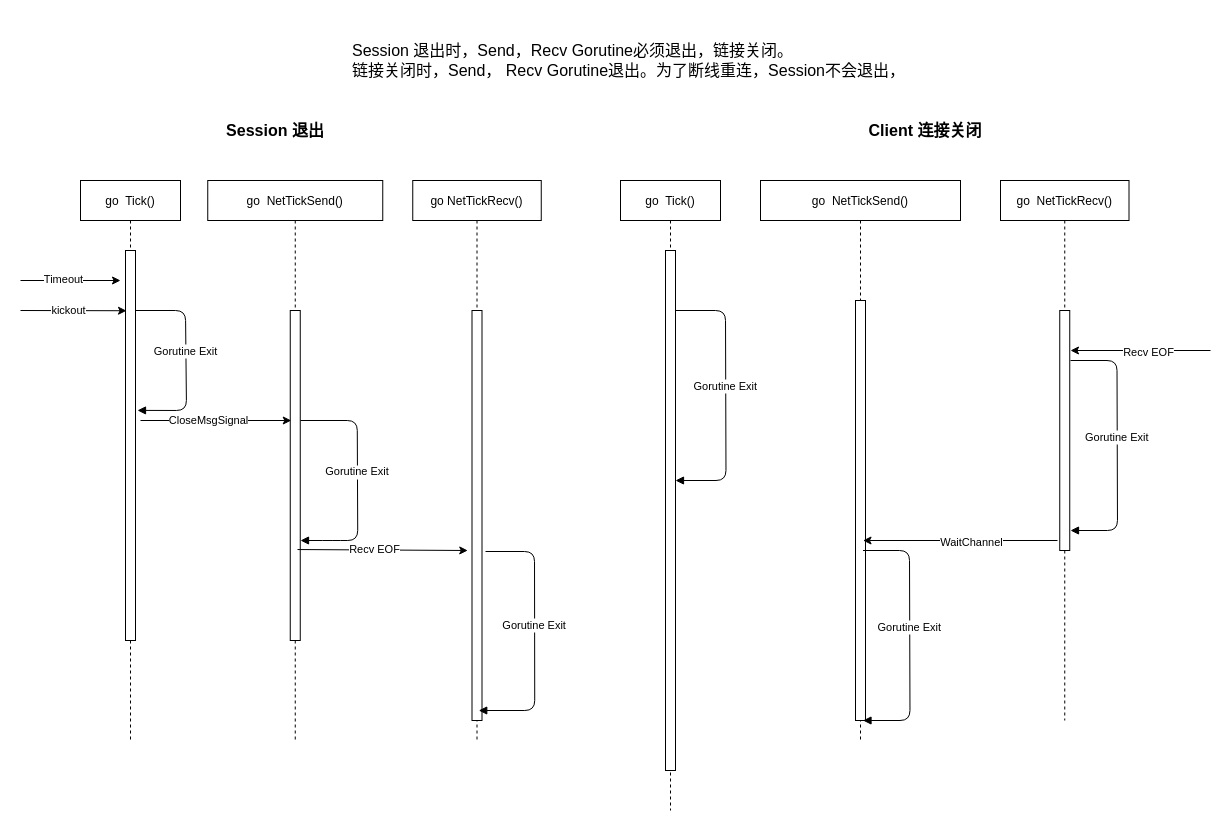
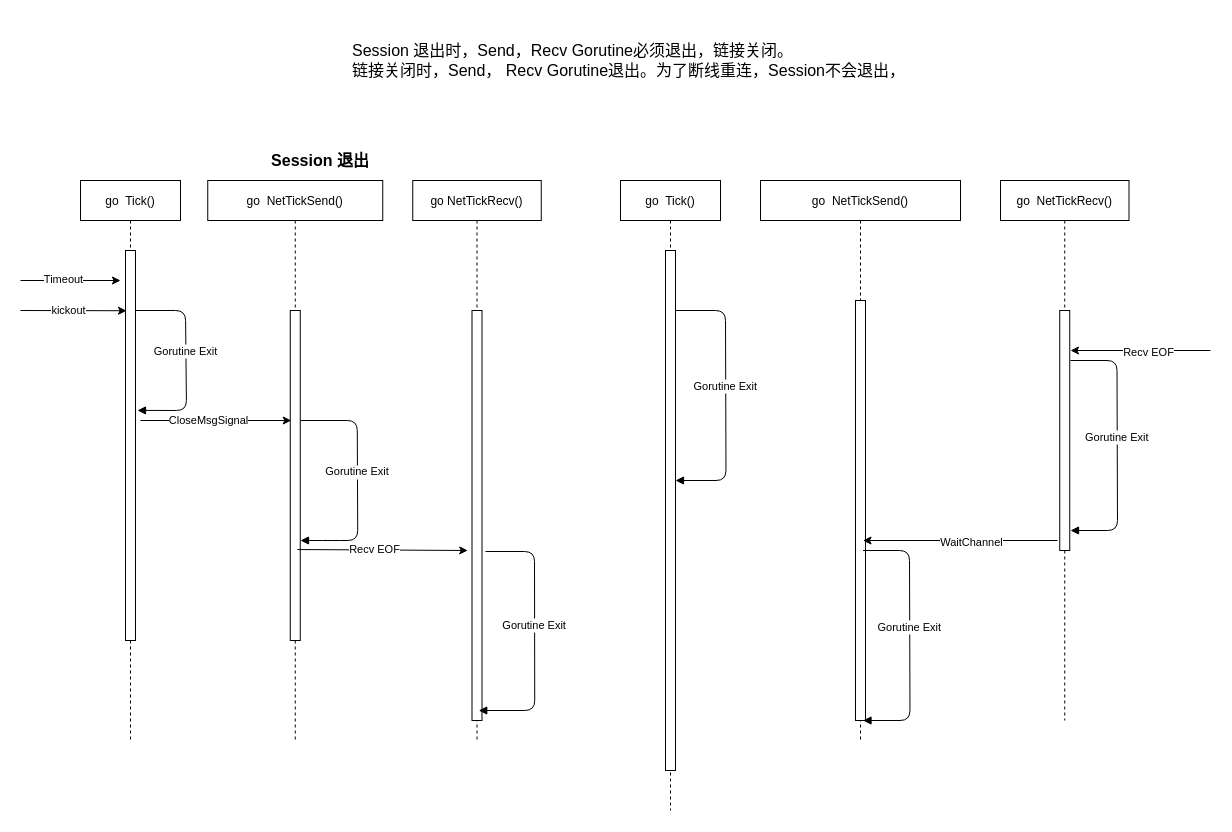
  <mxCell id="0" />
  <mxCell id="1" parent="0" />
  <mxCell id="2" value="go  Tick()" style="shape=umlLifeline;perimeter=lifelinePerimeter;container=1;collapsible=0;recursiveResize=0;rounded=0;shadow=0;strokeWidth=1;" vertex="1" parent="1"><mxGeometry x="80" y="180" width="100" height="560" as="geometry" /></mxCell>
  <mxCell id="3" value="" style="points=[];perimeter=orthogonalPerimeter;rounded=0;shadow=0;strokeWidth=1;" vertex="1" parent="2"><mxGeometry x="45" y="70" width="10" height="390" as="geometry" /></mxCell>
  <mxCell id="4" value="Gorutine Exit" style="verticalAlign=bottom;endArrow=block;shadow=0;strokeWidth=1;entryX=1.2;entryY=0.41;entryDx=0;entryDy=0;entryPerimeter=0;" edge="1" parent="2" target="3"><mxGeometry relative="1" as="geometry"><mxPoint x="55" y="130" as="sourcePoint" /><mxPoint x="55" y="169" as="targetPoint" /><Array as="points"><mxPoint x="105" y="130" /><mxPoint x="106" y="230" /></Array></mxGeometry></mxCell>
  <mxCell id="5" value="go NetTickRecv()" style="shape=umlLifeline;perimeter=lifelinePerimeter;container=1;collapsible=0;recursiveResize=0;rounded=0;shadow=0;strokeWidth=1;" vertex="1" parent="1"><mxGeometry x="412.25" y="180" width="128.5" height="560" as="geometry" /></mxCell>
  <mxCell id="6" value="" style="points=[];perimeter=orthogonalPerimeter;rounded=0;shadow=0;strokeWidth=1;" vertex="1" parent="5"><mxGeometry x="59.25" y="130" width="10" height="410" as="geometry" /></mxCell>
  <mxCell id="7" value="go  NetTickSend()" style="shape=umlLifeline;perimeter=lifelinePerimeter;container=1;collapsible=0;recursiveResize=0;rounded=0;shadow=0;strokeWidth=1;" vertex="1" parent="1"><mxGeometry x="207.25" y="180" width="175" height="560" as="geometry" /></mxCell>
  <mxCell id="8" value="" style="points=[];perimeter=orthogonalPerimeter;rounded=0;shadow=0;strokeWidth=1;" vertex="1" parent="7"><mxGeometry x="82.5" y="130" width="10" height="330" as="geometry" /></mxCell>
  <mxCell id="9" value="" style="endArrow=classic;html=1;" edge="1" parent="1"><mxGeometry width="50" height="50" relative="1" as="geometry"><mxPoint x="20" y="280" as="sourcePoint" /><mxPoint x="120" y="280" as="targetPoint" /></mxGeometry></mxCell>
  <mxCell id="10" value="Timeout" style="edgeLabel;html=1;align=center;verticalAlign=middle;resizable=0;points=[];" vertex="1" connectable="0" parent="9"><mxGeometry x="-0.151" y="2" relative="1" as="geometry"><mxPoint as="offset" /></mxGeometry></mxCell>
  <mxCell id="11" value="" style="endArrow=classic;html=1;entryX=0.475;entryY=0.179;entryDx=0;entryDy=0;entryPerimeter=0;" edge="1" parent="1"><mxGeometry width="50" height="50" relative="1" as="geometry"><mxPoint x="20" y="310" as="sourcePoint" /><mxPoint x="126" y="310.24" as="targetPoint" /></mxGeometry></mxCell>
  <mxCell id="12" value="kickout" style="edgeLabel;html=1;align=center;verticalAlign=middle;resizable=0;points=[];" vertex="1" connectable="0" parent="11"><mxGeometry x="-0.107" y="1" relative="1" as="geometry"><mxPoint as="offset" /></mxGeometry></mxCell>
  <mxCell id="13" value="" style="endArrow=classic;html=1;" edge="1" parent="1"><mxGeometry width="50" height="50" relative="1" as="geometry"><mxPoint x="140" y="420" as="sourcePoint" /><mxPoint x="290.75" y="420" as="targetPoint" /></mxGeometry></mxCell>
  <mxCell id="14" value="CloseMsgSignal" style="edgeLabel;html=1;align=center;verticalAlign=middle;resizable=0;points=[];" vertex="1" connectable="0" parent="13"><mxGeometry x="-0.107" y="1" relative="1" as="geometry"><mxPoint as="offset" /></mxGeometry></mxCell>
  <mxCell id="15" value="Gorutine Exit" style="verticalAlign=bottom;endArrow=block;shadow=0;strokeWidth=1;" edge="1" parent="1"><mxGeometry relative="1" as="geometry"><mxPoint x="300" y="420" as="sourcePoint" /><mxPoint x="300" y="540" as="targetPoint" /><Array as="points"><mxPoint x="356.75" y="420" /><mxPoint x="357.25" y="540" /><mxPoint x="332.25" y="540" /></Array></mxGeometry></mxCell>
  <mxCell id="16" value="Gorutine Exit" style="verticalAlign=bottom;endArrow=block;shadow=0;strokeWidth=1;" edge="1" parent="1"><mxGeometry relative="1" as="geometry"><mxPoint x="485" y="551" as="sourcePoint" /><mxPoint x="478.25" y="710" as="targetPoint" /><Array as="points"><mxPoint x="534" y="551" /><mxPoint x="534.25" y="710" /></Array></mxGeometry></mxCell>
  <mxCell id="17" value="" style="endArrow=classic;html=1;exitX=0.513;exitY=0.659;exitDx=0;exitDy=0;exitPerimeter=0;" edge="1" parent="1" source="7"><mxGeometry width="50" height="50" relative="1" as="geometry"><mxPoint x="307.25" y="550" as="sourcePoint" /><mxPoint x="467.25" y="550" as="targetPoint" /></mxGeometry></mxCell>
  <mxCell id="18" value="Recv EOF" style="edgeLabel;html=1;align=center;verticalAlign=middle;resizable=0;points=[];" vertex="1" connectable="0" parent="17"><mxGeometry x="-0.107" y="1" relative="1" as="geometry"><mxPoint as="offset" /></mxGeometry></mxCell>
  <mxCell id="19" value="go  Tick()" style="shape=umlLifeline;perimeter=lifelinePerimeter;container=1;collapsible=0;recursiveResize=0;rounded=0;shadow=0;strokeWidth=1;" vertex="1" parent="1"><mxGeometry x="620" y="180" width="100" height="630" as="geometry" /></mxCell>
  <mxCell id="20" value="" style="points=[];perimeter=orthogonalPerimeter;rounded=0;shadow=0;strokeWidth=1;" vertex="1" parent="19"><mxGeometry x="45" y="70" width="10" height="520" as="geometry" /></mxCell>
  <mxCell id="21" value="Gorutine Exit" style="verticalAlign=bottom;endArrow=block;shadow=0;strokeWidth=1;" edge="1" parent="19"><mxGeometry relative="1" as="geometry"><mxPoint x="55" y="130" as="sourcePoint" /><mxPoint x="55" y="300" as="targetPoint" /><Array as="points"><mxPoint x="105" y="130" /><mxPoint x="105.5" y="300" /></Array></mxGeometry></mxCell>
  <mxCell id="22" value="go  NetTickRecv()" style="shape=umlLifeline;perimeter=lifelinePerimeter;container=1;collapsible=0;recursiveResize=0;rounded=0;shadow=0;strokeWidth=1;" vertex="1" parent="1"><mxGeometry x="1000" y="180" width="128.5" height="540" as="geometry" /></mxCell>
  <mxCell id="23" value="" style="points=[];perimeter=orthogonalPerimeter;rounded=0;shadow=0;strokeWidth=1;" vertex="1" parent="22"><mxGeometry x="59.25" y="130" width="10" height="240" as="geometry" /></mxCell>
  <mxCell id="24" value="go  NetTickSend()" style="shape=umlLifeline;perimeter=lifelinePerimeter;container=1;collapsible=0;recursiveResize=0;rounded=0;shadow=0;strokeWidth=1;" vertex="1" parent="1"><mxGeometry x="760" y="180" width="200" height="560" as="geometry" /></mxCell>
  <mxCell id="25" value="" style="points=[];perimeter=orthogonalPerimeter;rounded=0;shadow=0;strokeWidth=1;" vertex="1" parent="24"><mxGeometry x="95" y="120" width="10" height="420" as="geometry" /></mxCell>
  <mxCell id="26" value="Gorutine Exit" style="verticalAlign=bottom;endArrow=block;shadow=0;strokeWidth=1;" edge="1" parent="1"><mxGeometry relative="1" as="geometry"><mxPoint x="1070" y="360" as="sourcePoint" /><mxPoint x="1070" y="530" as="targetPoint" /><Array as="points"><mxPoint x="1116.5" y="360" /><mxPoint x="1117" y="530" /></Array></mxGeometry></mxCell>
  <mxCell id="27" value="" style="endArrow=classic;html=1;" edge="1" parent="1"><mxGeometry width="50" height="50" relative="1" as="geometry"><mxPoint x="1210" y="350" as="sourcePoint" /><mxPoint x="1070" y="350" as="targetPoint" /></mxGeometry></mxCell>
  <mxCell id="28" value="Recv EOF" style="edgeLabel;html=1;align=center;verticalAlign=middle;resizable=0;points=[];" vertex="1" connectable="0" parent="27"><mxGeometry x="-0.107" y="1" relative="1" as="geometry"><mxPoint as="offset" /></mxGeometry></mxCell>
  <mxCell id="29" value="" style="endArrow=classic;html=1;" edge="1" parent="1"><mxGeometry width="50" height="50" relative="1" as="geometry"><mxPoint x="1057" y="540" as="sourcePoint" /><mxPoint x="862.5" y="540" as="targetPoint" /></mxGeometry></mxCell>
  <mxCell id="30" value="WaitChannel" style="edgeLabel;html=1;align=center;verticalAlign=middle;resizable=0;points=[];" vertex="1" connectable="0" parent="29"><mxGeometry x="-0.107" y="1" relative="1" as="geometry"><mxPoint as="offset" /></mxGeometry></mxCell>
  <mxCell id="31" value="Gorutine Exit" style="verticalAlign=bottom;endArrow=block;shadow=0;strokeWidth=1;" edge="1" parent="1"><mxGeometry relative="1" as="geometry"><mxPoint x="862.5" y="550" as="sourcePoint" /><mxPoint x="862.5" y="720" as="targetPoint" /><Array as="points"><mxPoint x="909" y="550" /><mxPoint x="909.5" y="720" /></Array></mxGeometry></mxCell>
- <mxCell id="32" value="Session 退出" style="text;html=1;strokeColor=none;fillColor=none;align=center;verticalAlign=middle;whiteSpace=wrap;rounded=0;fontStyle=1;fontSize=16;" vertex="1" parent="1"><mxGeometry x="220" y="120" width="110" height="20" as="geometry" /></mxCell>
- <mxCell id="33" value="Client 连接关闭" style="text;html=1;strokeColor=none;fillColor=none;align=center;verticalAlign=middle;whiteSpace=wrap;rounded=0;fontSize=16;fontStyle=1" vertex="1" parent="1"><mxGeometry x="850" y="120" width="150" height="20" as="geometry" /></mxCell>
+ <mxCell id="32" value="Session 退出" style="text;html=1;strokeColor=none;fillColor=none;align=center;verticalAlign=middle;whiteSpace=wrap;rounded=0;fontStyle=1;fontSize=16;" vertex="1" parent="1"><mxGeometry x="265" y="150" width="110" height="20" as="geometry" /></mxCell>
  <mxCell id="34" value="Session 退出时，Send，Recv Gorutine必须退出，链接关闭。&lt;br&gt;链接关闭时，Send， Recv Gorutine退出。为了断线重连，Session不会退出，" style="text;html=1;strokeColor=none;fillColor=none;align=left;verticalAlign=middle;whiteSpace=wrap;rounded=0;fontSize=16;" vertex="1" parent="1"><mxGeometry x="350" y="20" width="570" height="80" as="geometry" /></mxCell>
